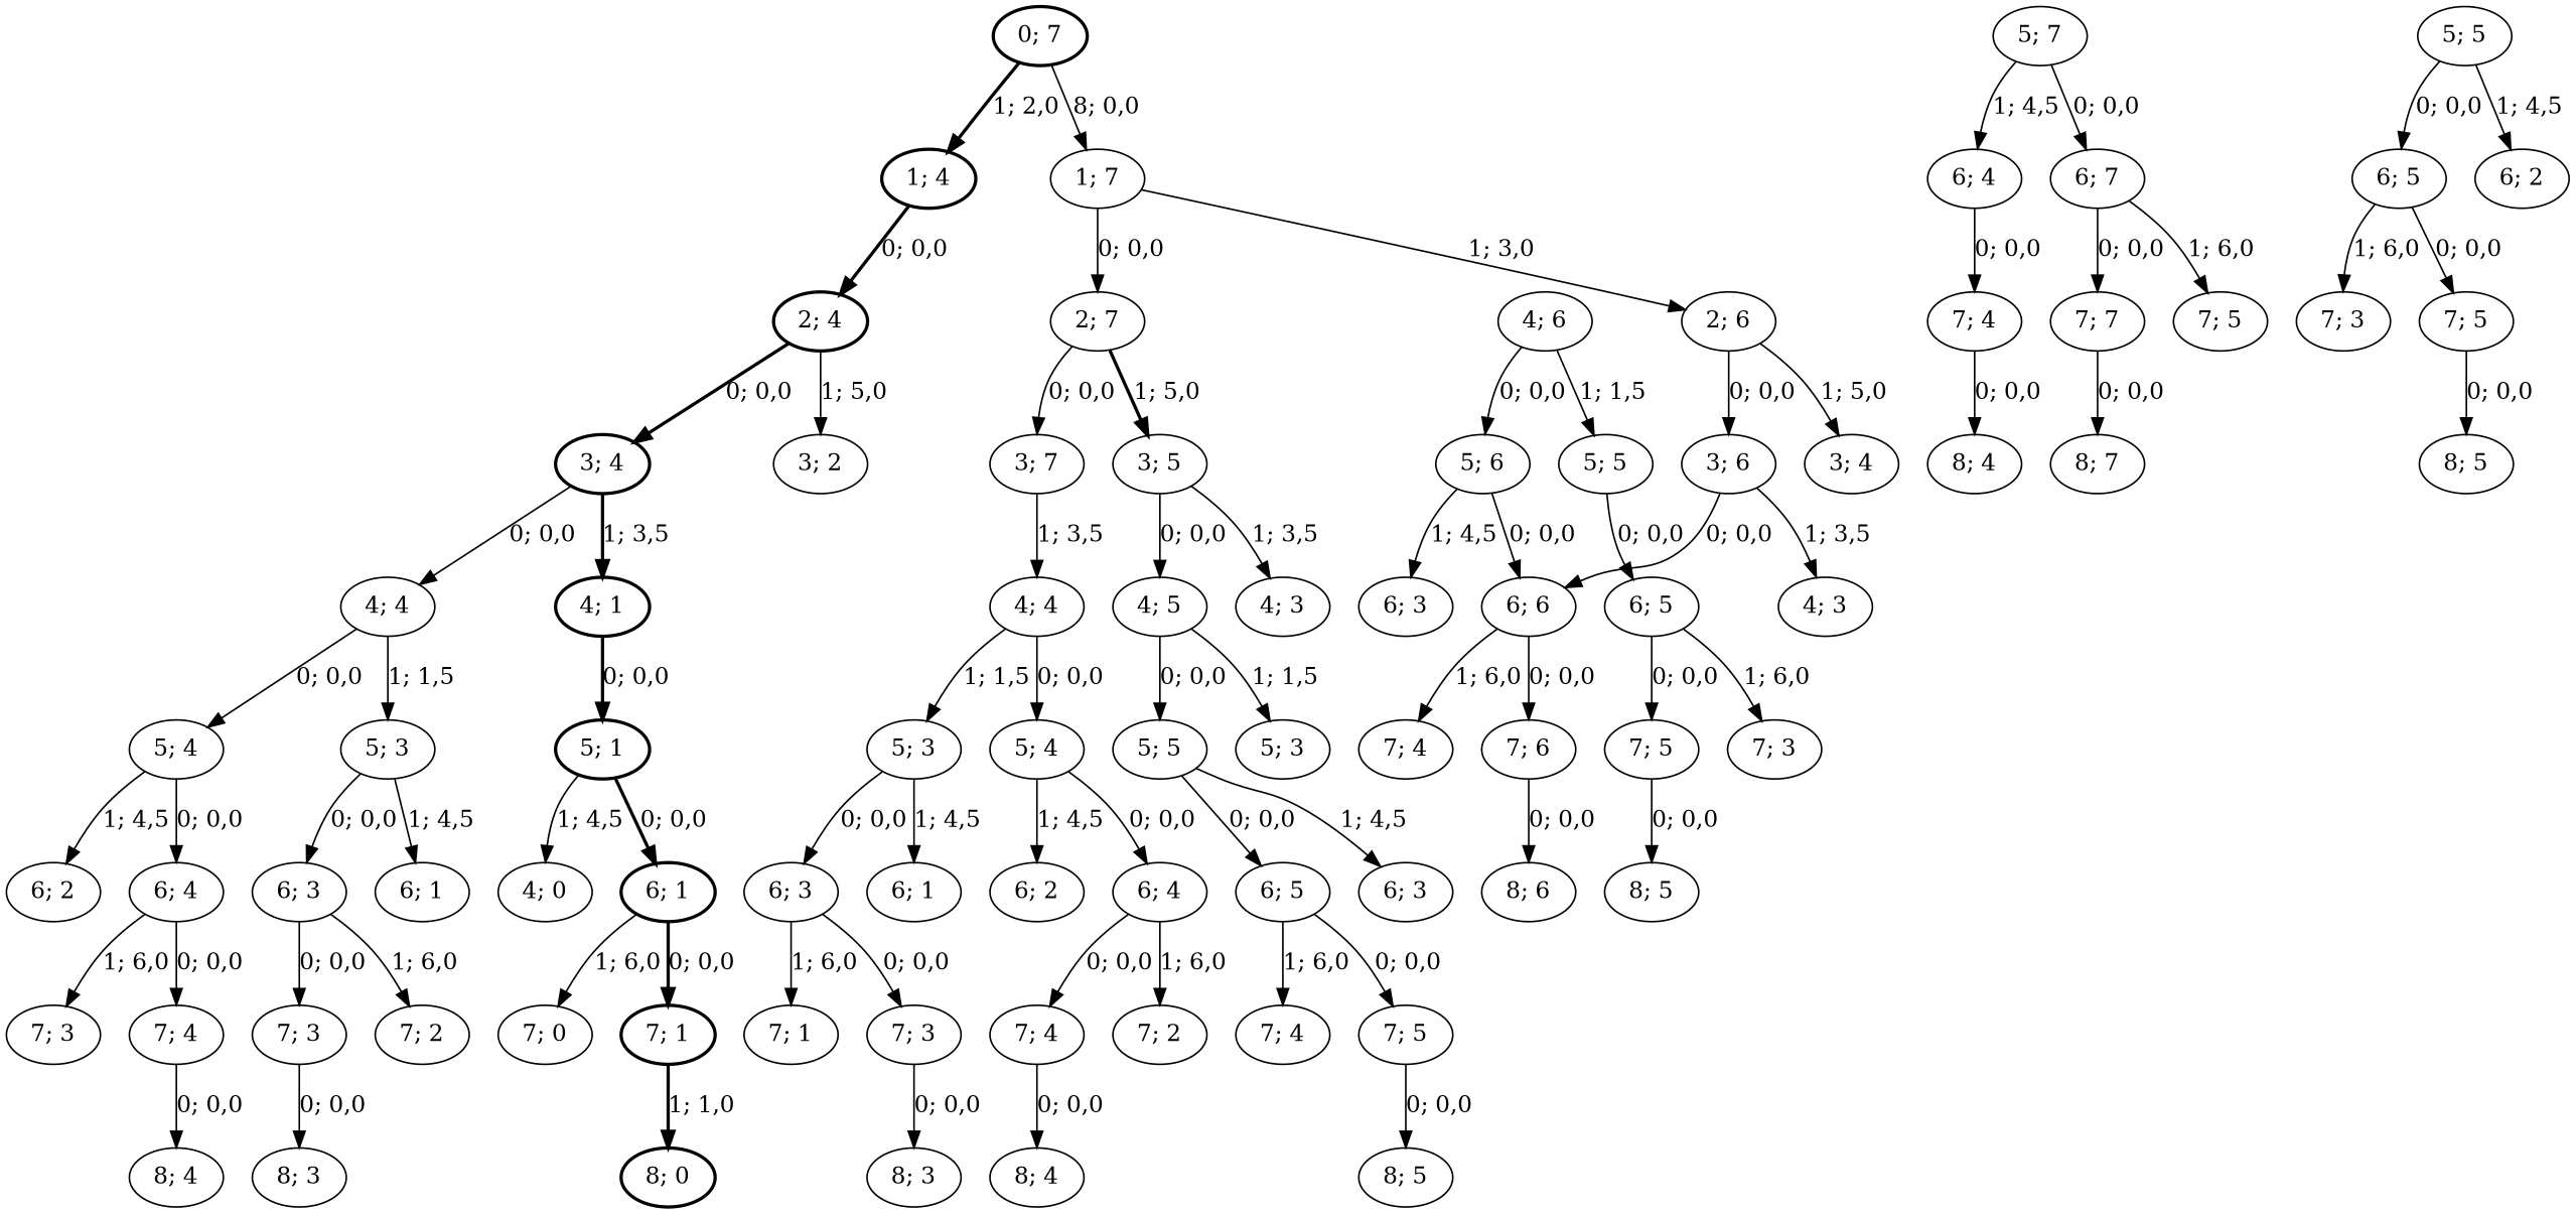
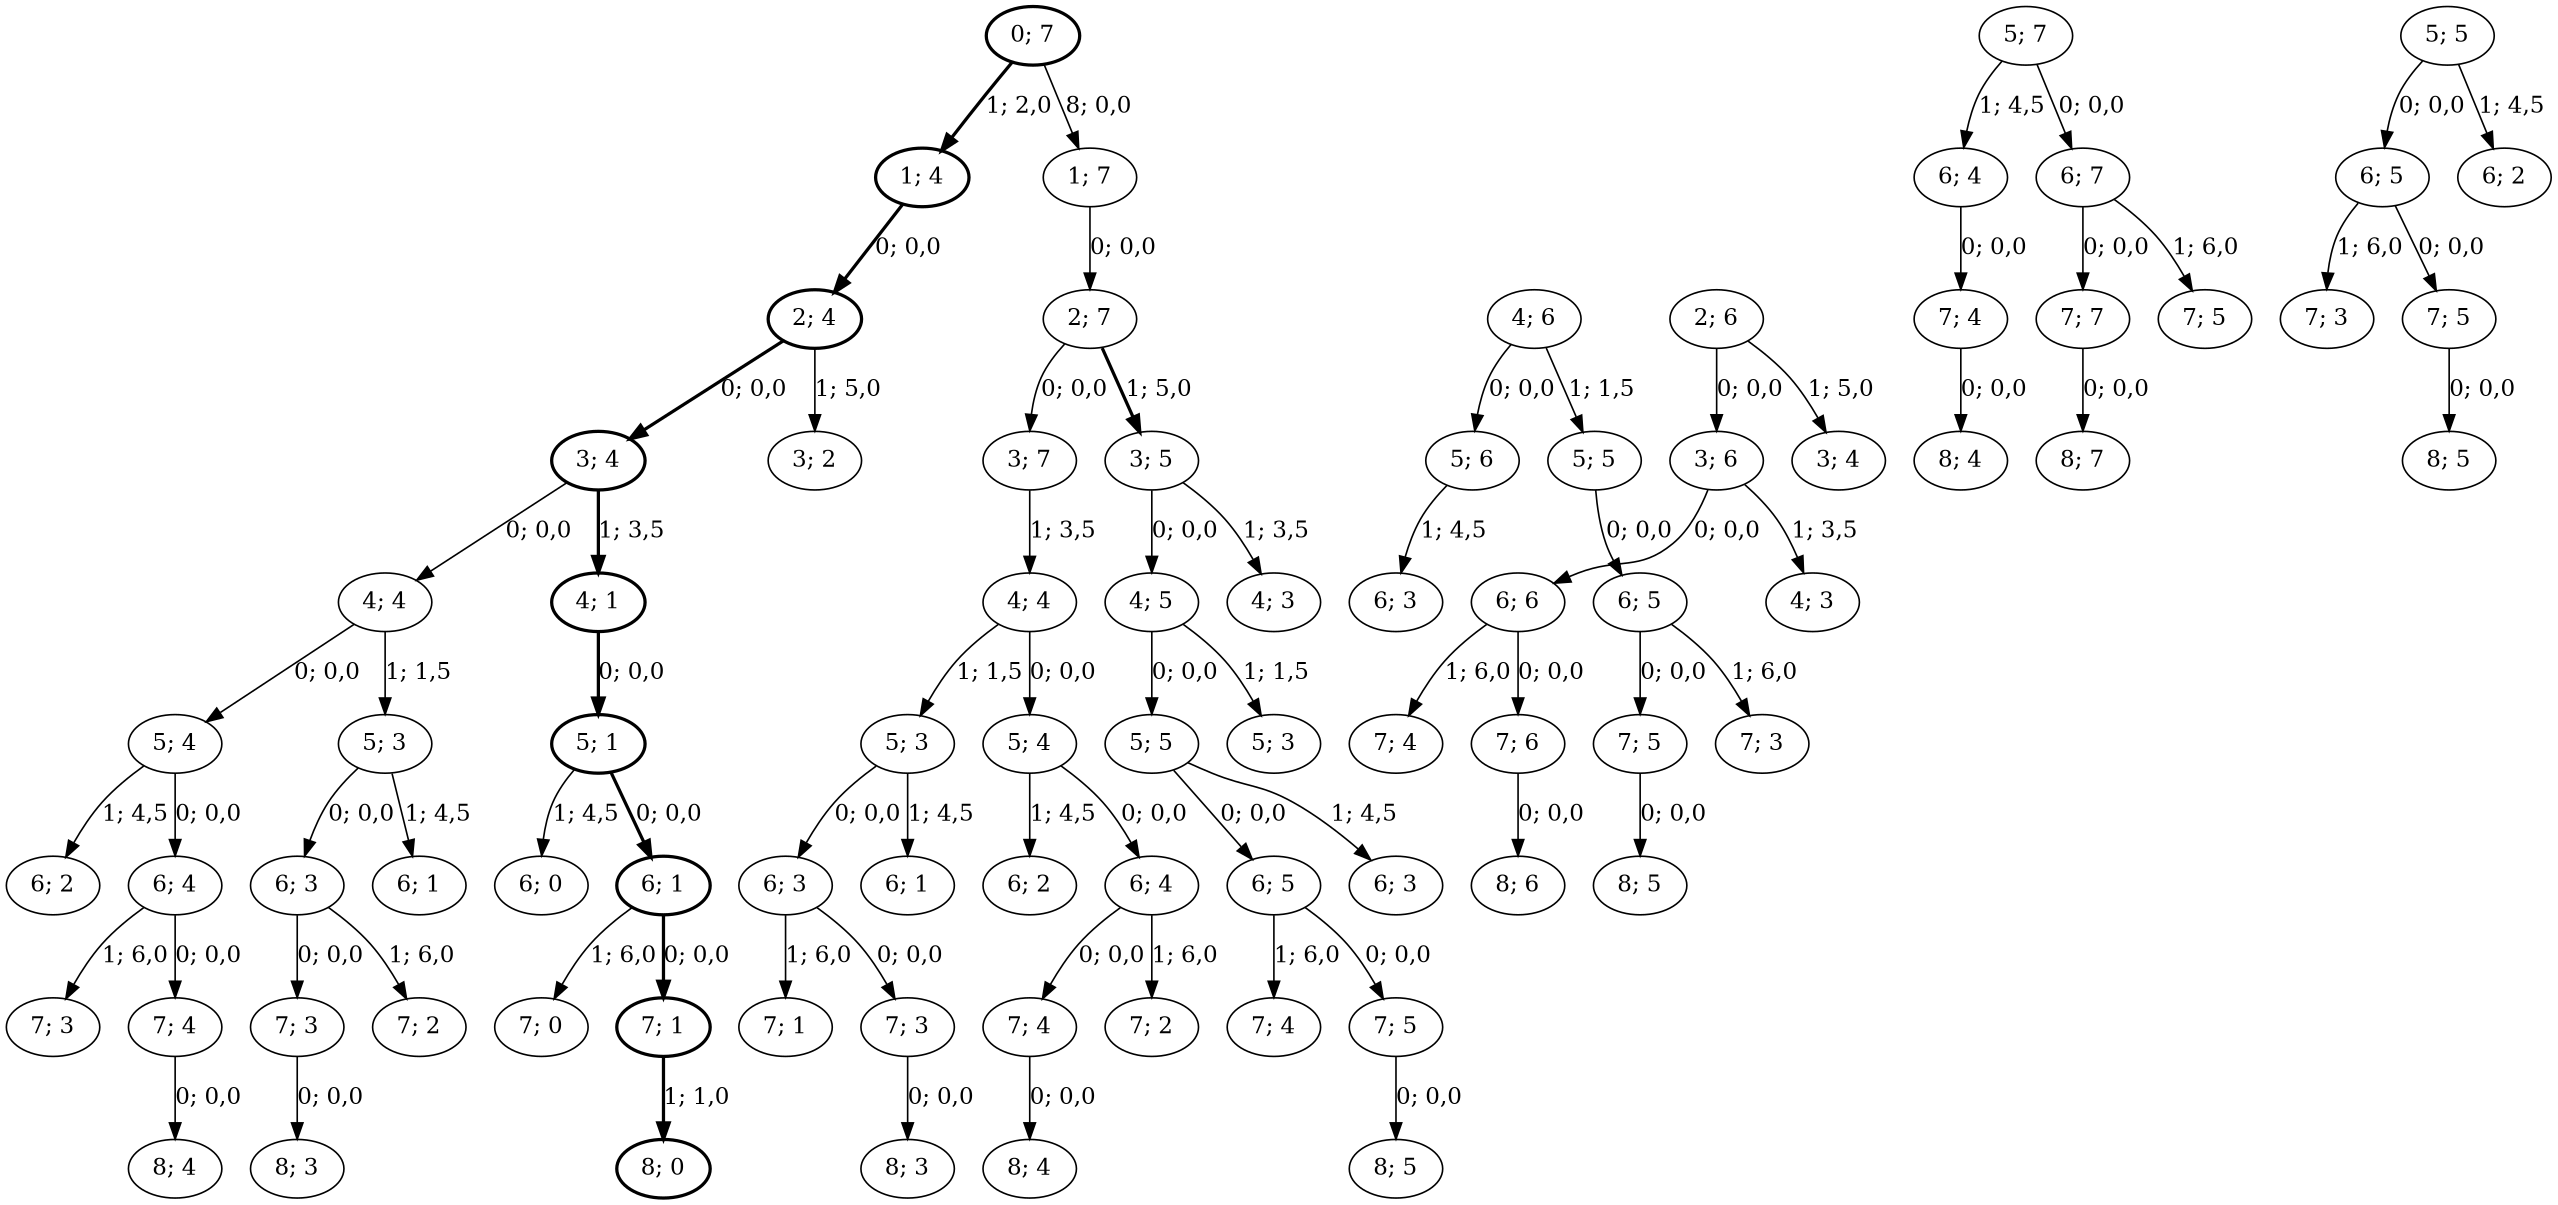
  strict digraph {
    node [style=solid]
    edge [style=solid]
    n1 [label="7; 3"]
    n2 [label="8; 3"]
    n3 [label="6; 2"]
    n4 [label="7; 1"]
-   n5 [label="4; 0"]
+   n5 [label="6; 0"]
    n6 [label="8; 0" style=bold]
    n7 [label="2; 6"]
    n8 [label="3; 4"]
    n9 [label="3; 6"]
    n10 [label="6; 6"]
    n11 [label="4; 3"]
    n12 [label="4; 6"]
    n13 [label="5; 6"]
    n14 [label="5; 5"]
    n15 [label="6; 3"]
    n16 [label="6; 5"]
    n17 [label="7; 6"]
    n18 [label="7; 4"]
    n19 [label="8; 6"]
    n20 [label="2; 4" style=bold]
    n21 [label="3; 2"]
    n22 [label="3; 4" style=bold]
    n23 [label="4; 4"]
    n24 [label="4; 1" style=bold]
    n25 [label="6; 4"]
    n26 [label="7; 4"]
    n27 [label="8; 4"]
    n28 [label="5; 4"]
    n29 [label="5; 3"]
    n30 [label="6; 4"]
    n31 [label="6; 1"]
    n32 [label="6; 3"]
    n33 [label="7; 3"]
    n34 [label="7; 4"]
    n35 [label="8; 4"]
    n36 [label="6; 3"]
    n37 [label="7; 3"]
    n38 [label="8; 3"]
    n39 [label="6; 2"]
    n40 [label="7; 3"]
    n41 [label="5; 1" style=bold]
    n42 [label="6; 1" style=bold]
    n43 [label="7; 3"]
    n44 [label="7; 0"]
    n45 [label="7; 1" style=bold]
    n46 [label="1; 7"]
    n47 [label="2; 7"]
    n48 [label="3; 7"]
    n49 [label="3; 5"]
    n50 [label="4; 4"]
    n51 [label="5; 4"]
    n52 [label="5; 3"]
    n53 [label="5; 7"]
    n54 [label="6; 7"]
    n55 [label="7; 7"]
    n56 [label="7; 5"]
    n57 [label="8; 7"]
    n58 [label="4; 5"]
    n59 [label="5; 3"]
    n60 [label="5; 5"]
    n61 [label="6; 5"]
    n62 [label="6; 3"]
    n63 [label="7; 4"]
    n64 [label="7; 5"]
    n65 [label="8; 5"]
    n66 [label="6; 4"]
    n67 [label="7; 4"]
    n68 [label="7; 2"]
    n69 [label="6; 5"]
    n70 [label="7; 5"]
    n71 [label="8; 5"]
    n72 [label="8; 4"]
    n73 [label="7; 5"]
    n74 [label="8; 5"]
    n75 [label="7; 2"]
    n76 [label="6; 1"]
    n77 [label="1; 4" style=bold]
    n78 [label="4; 3"]
    n79 [label="0; 7" style=bold]
    n80 [label="6; 2"]
    n81 [label="5; 5"]
    n1 -> n2 [label="0; 0,0"]
    n7 -> n8 [label="1; 5,0"]
    n7 -> n9 [label="0; 0,0"]
    n9 -> n10 [label="0; 0,0"]
    n9 -> n11 [label="1; 3,5"]
    n10 -> n17 [label="0; 0,0"]
    n10 -> n18 [label="1; 6,0"]
    n12 -> n13 [label="0; 0,0"]
    n12 -> n14 [label="1; 1,5"]
-   n13 -> n10 [label="0; 0,0"]
    n13 -> n15 [label="1; 4,5"]
    n14 -> n16 [label="0; 0,0"]
    n16 -> n43 [label="1; 6,0"]
    n16 -> n73 [label="0; 0,0"]
    n17 -> n19 [label="0; 0,0"]
    n20 -> n21 [label="1; 5,0"]
    n20 -> n22 [label="0; 0,0" style=bold]
    n22 -> n23 [label="0; 0,0"]
    n22 -> n24 [label="1; 3,5" style=bold]
    n23 -> n28 [label="0; 0,0"]
    n23 -> n29 [label="1; 1,5"]
    n24 -> n41 [label="0; 0,0" style=bold]
    n25 -> n26 [label="0; 0,0"]
    n26 -> n27 [label="0; 0,0"]
    n28 -> n3 [label="1; 4,5"]
    n28 -> n30 [label="0; 0,0"]
    n29 -> n31 [label="1; 4,5"]
    n29 -> n32 [label="0; 0,0"]
    n30 -> n33 [label="1; 6,0"]
    n30 -> n34 [label="0; 0,0"]
    n32 -> n1 [label="0; 0,0"]
    n32 -> n75 [label="1; 6,0"]
    n34 -> n35 [label="0; 0,0"]
    n36 -> n4 [label="1; 6,0"]
    n36 -> n37 [label="0; 0,0"]
    n37 -> n38 [label="0; 0,0"]
    n41 -> n5 [label="1; 4,5"]
    n41 -> n42 [label="0; 0,0" style=bold]
    n42 -> n44 [label="1; 6,0"]
    n42 -> n45 [label="0; 0,0" style=bold]
    n45 -> n6 [label="1; 1,0" style=bold]
-   n46 -> n7 [label="1; 3,0"]
    n46 -> n47 [label="0; 0,0"]
    n47 -> n48 [label="0; 0,0"]
    n47 -> n49 [label="1; 5,0" style=bold]
    n48 -> n50 [label="1; 3,5"]
    n49 -> n58 [label="0; 0,0"]
    n49 -> n78 [label="1; 3,5"]
    n50 -> n51 [label="0; 0,0"]
    n50 -> n52 [label="1; 1,5"]
    n51 -> n39 [label="1; 4,5"]
    n51 -> n66 [label="0; 0,0"]
    n52 -> n36 [label="0; 0,0"]
    n52 -> n76 [label="1; 4,5"]
    n53 -> n25 [label="1; 4,5"]
    n53 -> n54 [label="0; 0,0"]
    n54 -> n55 [label="0; 0,0"]
    n54 -> n56 [label="1; 6,0"]
    n55 -> n57 [label="0; 0,0"]
    n58 -> n59 [label="1; 1,5"]
    n58 -> n60 [label="0; 0,0"]
    n60 -> n61 [label="0; 0,0"]
    n60 -> n62 [label="1; 4,5"]
    n61 -> n63 [label="1; 6,0"]
    n61 -> n64 [label="0; 0,0"]
    n64 -> n65 [label="0; 0,0"]
    n66 -> n67 [label="0; 0,0"]
    n66 -> n68 [label="1; 6,0"]
    n67 -> n72 [label="0; 0,0"]
    n69 -> n40 [label="1; 6,0"]
    n69 -> n70 [label="0; 0,0"]
    n70 -> n71 [label="0; 0,0"]
    n73 -> n74 [label="0; 0,0"]
    n77 -> n20 [label="0; 0,0" style=bold]
    n79 -> n46 [label="8; 0,0"]
    n79 -> n77 [label="1; 2,0" style=bold]
    n81 -> n69 [label="0; 0,0"]
    n81 -> n80 [label="1; 4,5"]
  }
